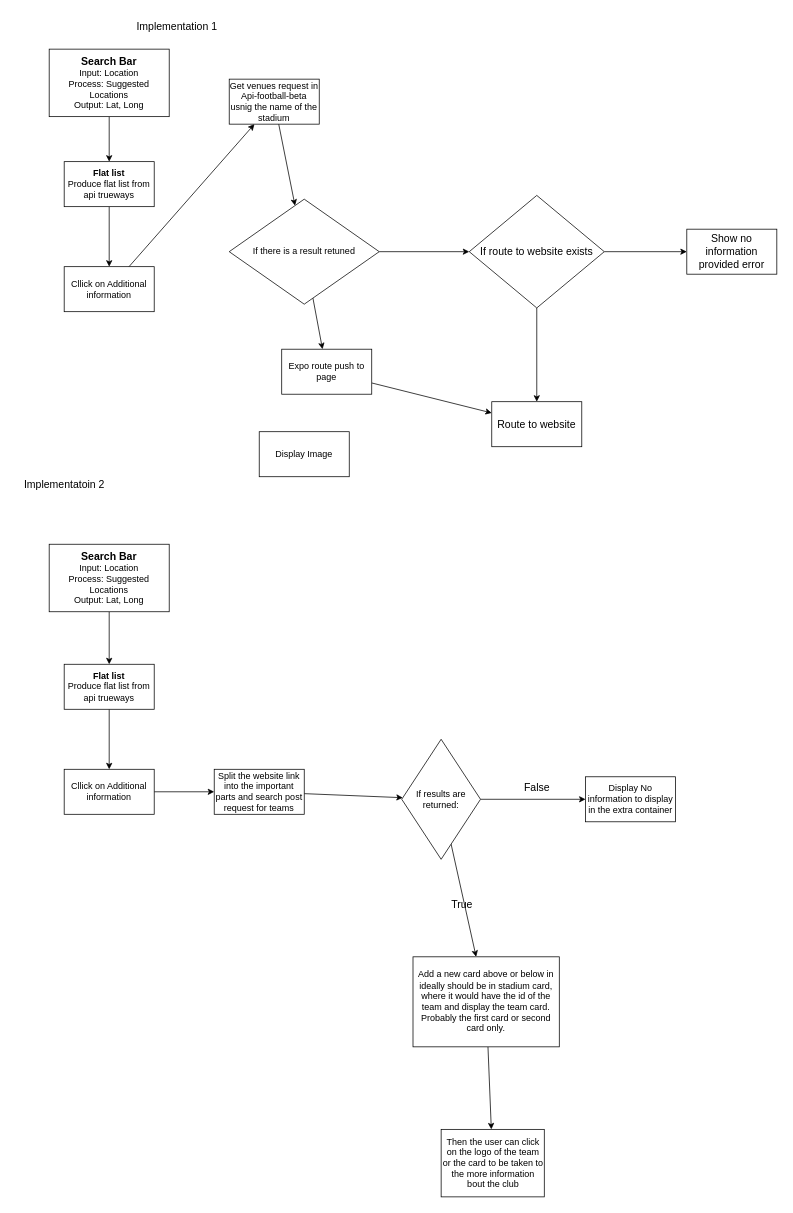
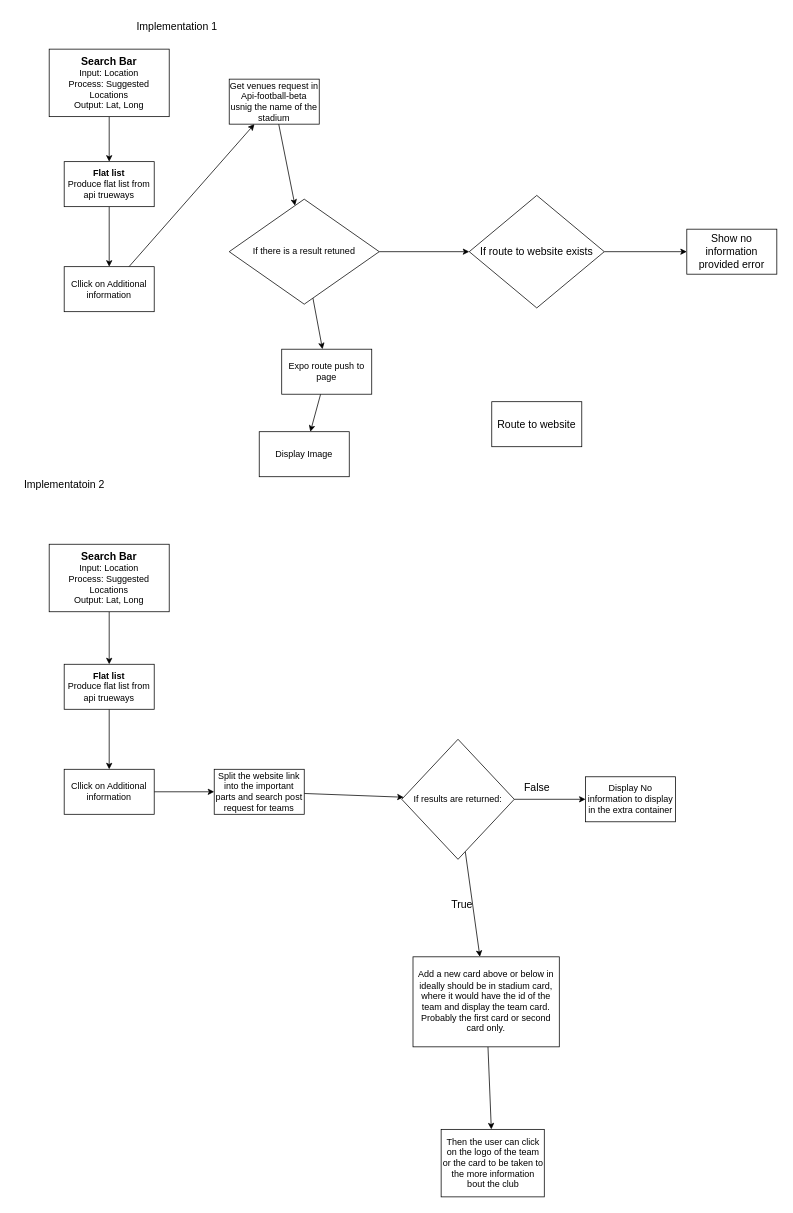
  <mxCell id="0" />
  <mxCell id="1" parent="0" />
  <mxCell id="2" value="" style="edgeStyle=none;html=1;" edge="1" parent="1" source="3" target="5"><mxGeometry relative="1" as="geometry" /></mxCell>
  <mxCell id="3" value="&lt;b&gt;&lt;font style=&quot;font-size: 14px;&quot;&gt;Search Bar&lt;/font&gt;&lt;/b&gt;&lt;br&gt;Input: Location&lt;br&gt;Process: Suggested Locations&lt;br&gt;Output: Lat, Long" style="rounded=0;whiteSpace=wrap;html=1;" vertex="1" parent="1"><mxGeometry x="65" y="65" width="160" height="90" as="geometry" /></mxCell>
  <mxCell id="4" value="" style="edgeStyle=none;html=1;fontSize=14;" edge="1" parent="1" source="5" target="7"><mxGeometry relative="1" as="geometry" /></mxCell>
  <mxCell id="5" value="&lt;b&gt;Flat list&lt;/b&gt;&lt;br&gt;Produce flat list from api trueways" style="whiteSpace=wrap;html=1;rounded=0;" vertex="1" parent="1"><mxGeometry x="85" y="215" width="120" height="60" as="geometry" /></mxCell>
  <mxCell id="6" value="" style="edgeStyle=none;html=1;fontSize=14;" edge="1" parent="1" source="7" target="12"><mxGeometry relative="1" as="geometry" /></mxCell>
  <mxCell id="7" value="Cllick on Additional information" style="whiteSpace=wrap;html=1;rounded=0;" vertex="1" parent="1"><mxGeometry x="85" y="355" width="120" height="60" as="geometry" /></mxCell>
- <mxCell id="8" value="" style="edgeStyle=none;html=1;fontSize=14;" edge="1" parent="1" source="9" target="19"><mxGeometry relative="1" as="geometry" /></mxCell>
+ <mxCell id="8" value="" style="edgeStyle=none;html=1;fontSize=14;" edge="1" parent="1" source="9" target="10"><mxGeometry relative="1" as="geometry" /></mxCell>
  <mxCell id="9" value="Expo route push to page" style="whiteSpace=wrap;html=1;rounded=0;" vertex="1" parent="1"><mxGeometry x="375" y="465" width="120" height="60" as="geometry" /></mxCell>
  <mxCell id="10" value="Display Image" style="whiteSpace=wrap;html=1;rounded=0;" vertex="1" parent="1"><mxGeometry x="345" y="575" width="120" height="60" as="geometry" /></mxCell>
  <mxCell id="11" value="" style="edgeStyle=none;html=1;fontSize=14;" edge="1" parent="1" source="12" target="15"><mxGeometry relative="1" as="geometry" /></mxCell>
  <mxCell id="12" value="Get venues request in Api-football-beta usnig the name of the stadium" style="whiteSpace=wrap;html=1;rounded=0;" vertex="1" parent="1"><mxGeometry x="305" y="105" width="120" height="60" as="geometry" /></mxCell>
  <mxCell id="13" value="" style="edgeStyle=none;html=1;fontSize=14;" edge="1" parent="1" source="15" target="9"><mxGeometry relative="1" as="geometry" /></mxCell>
  <mxCell id="14" value="" style="edgeStyle=none;html=1;fontSize=14;" edge="1" parent="1" source="15"><mxGeometry relative="1" as="geometry"><mxPoint x="625" y="335" as="targetPoint" /></mxGeometry></mxCell>
  <mxCell id="15" value="If there is a result retuned" style="rhombus;whiteSpace=wrap;html=1;rounded=0;" vertex="1" parent="1"><mxGeometry x="305" y="265" width="200" height="140" as="geometry" /></mxCell>
- <mxCell id="16" value="" style="edgeStyle=none;html=1;fontSize=14;" edge="1" parent="1" source="18" target="19"><mxGeometry relative="1" as="geometry" /></mxCell>
  <mxCell id="17" value="" style="edgeStyle=none;html=1;fontSize=14;" edge="1" parent="1" source="18" target="20"><mxGeometry relative="1" as="geometry" /></mxCell>
  <mxCell id="18" value="If route to website exists" style="rhombus;whiteSpace=wrap;html=1;fontSize=14;" vertex="1" parent="1"><mxGeometry x="625" y="260" width="180" height="150" as="geometry" /></mxCell>
  <mxCell id="19" value="Route to website" style="whiteSpace=wrap;html=1;fontSize=14;" vertex="1" parent="1"><mxGeometry x="655" y="535" width="120" height="60" as="geometry" /></mxCell>
  <mxCell id="20" value="Show no information provided error" style="whiteSpace=wrap;html=1;fontSize=14;" vertex="1" parent="1"><mxGeometry x="915" y="305" width="120" height="60" as="geometry" /></mxCell>
  <mxCell id="21" value="Implementation 1" style="text;html=1;align=center;verticalAlign=middle;resizable=0;points=[];autosize=1;strokeColor=none;fillColor=none;fontSize=14;" vertex="1" parent="1"><mxGeometry x="170" y="20" width="130" height="30" as="geometry" /></mxCell>
  <mxCell id="22" style="edgeStyle=none;html=1;exitX=0.5;exitY=1;exitDx=0;exitDy=0;fontSize=14;" edge="1" parent="1" source="23" target="25"><mxGeometry relative="1" as="geometry" /></mxCell>
  <mxCell id="23" value="&lt;b&gt;&lt;font style=&quot;font-size: 14px;&quot;&gt;Search Bar&lt;/font&gt;&lt;/b&gt;&lt;br&gt;Input: Location&lt;br&gt;Process: Suggested Locations&lt;br&gt;Output: Lat, Long" style="rounded=0;whiteSpace=wrap;html=1;" vertex="1" parent="1"><mxGeometry x="65" y="725" width="160" height="90" as="geometry" /></mxCell>
  <mxCell id="24" style="edgeStyle=none;html=1;exitX=0.5;exitY=1;exitDx=0;exitDy=0;entryX=0.5;entryY=0;entryDx=0;entryDy=0;fontSize=14;" edge="1" parent="1" source="25" target="27"><mxGeometry relative="1" as="geometry" /></mxCell>
  <mxCell id="25" value="&lt;b&gt;Flat list&lt;/b&gt;&lt;br&gt;Produce flat list from api trueways" style="whiteSpace=wrap;html=1;rounded=0;" vertex="1" parent="1"><mxGeometry x="85" y="885" width="120" height="60" as="geometry" /></mxCell>
  <mxCell id="26" value="" style="edgeStyle=none;html=1;fontSize=14;" edge="1" parent="1" source="27" target="30"><mxGeometry relative="1" as="geometry" /></mxCell>
  <mxCell id="27" value="Cllick on Additional information" style="whiteSpace=wrap;html=1;rounded=0;" vertex="1" parent="1"><mxGeometry x="85" y="1025" width="120" height="60" as="geometry" /></mxCell>
  <mxCell id="28" value="Implementatoin 2" style="text;html=1;align=center;verticalAlign=middle;resizable=0;points=[];autosize=1;strokeColor=none;fillColor=none;fontSize=14;" vertex="1" parent="1"><mxGeometry x="20" y="630" width="130" height="30" as="geometry" /></mxCell>
  <mxCell id="29" value="" style="edgeStyle=none;html=1;fontSize=14;" edge="1" parent="1" source="30" target="33"><mxGeometry relative="1" as="geometry" /></mxCell>
  <mxCell id="30" value="Split the website link into the important parts and search post request for teams" style="whiteSpace=wrap;html=1;rounded=0;" vertex="1" parent="1"><mxGeometry x="285" y="1025" width="120" height="60" as="geometry" /></mxCell>
  <mxCell id="31" value="" style="edgeStyle=none;html=1;fontSize=14;" edge="1" parent="1" source="33" target="35"><mxGeometry relative="1" as="geometry" /></mxCell>
  <mxCell id="32" value="" style="edgeStyle=none;html=1;fontSize=14;" edge="1" parent="1" source="33" target="36"><mxGeometry relative="1" as="geometry" /></mxCell>
- <mxCell id="33" value="If results are returned:" style="rhombus;whiteSpace=wrap;html=1;rounded=0;" vertex="1" parent="1"><mxGeometry x="535" y="985" width="105" height="160" as="geometry" /></mxCell>
+ <mxCell id="33" value="If results are returned:" style="rhombus;whiteSpace=wrap;html=1;rounded=0;" vertex="1" parent="1"><mxGeometry x="535" y="985" width="150" height="160" as="geometry" /></mxCell>
  <mxCell id="34" value="" style="edgeStyle=none;html=1;fontSize=14;" edge="1" parent="1" source="35" target="37"><mxGeometry relative="1" as="geometry" /></mxCell>
  <mxCell id="35" value="Add a new card above or below in ideally should be in stadium card, where it would have the id of the team and display the team card. Probably the first card or second card only." style="whiteSpace=wrap;html=1;rounded=0;" vertex="1" parent="1"><mxGeometry x="550" y="1275" width="195" height="120" as="geometry" /></mxCell>
  <mxCell id="36" value="Display No information to display in the extra container" style="whiteSpace=wrap;html=1;rounded=0;" vertex="1" parent="1"><mxGeometry x="780" y="1035" width="120" height="60" as="geometry" /></mxCell>
  <mxCell id="37" value="Then the user can click on the logo of the team or the card to be taken to the more information bout the club" style="whiteSpace=wrap;html=1;rounded=0;" vertex="1" parent="1"><mxGeometry x="587.5" y="1505" width="137.5" height="90" as="geometry" /></mxCell>
  <mxCell id="38" value="True" style="text;html=1;align=center;verticalAlign=middle;resizable=0;points=[];autosize=1;strokeColor=none;fillColor=none;fontSize=14;" vertex="1" parent="1"><mxGeometry x="590" y="1190" width="50" height="30" as="geometry" /></mxCell>
  <mxCell id="39" value="False" style="text;html=1;align=center;verticalAlign=middle;resizable=0;points=[];autosize=1;strokeColor=none;fillColor=none;fontSize=14;" vertex="1" parent="1"><mxGeometry x="685" y="1035" width="60" height="30" as="geometry" /></mxCell>
